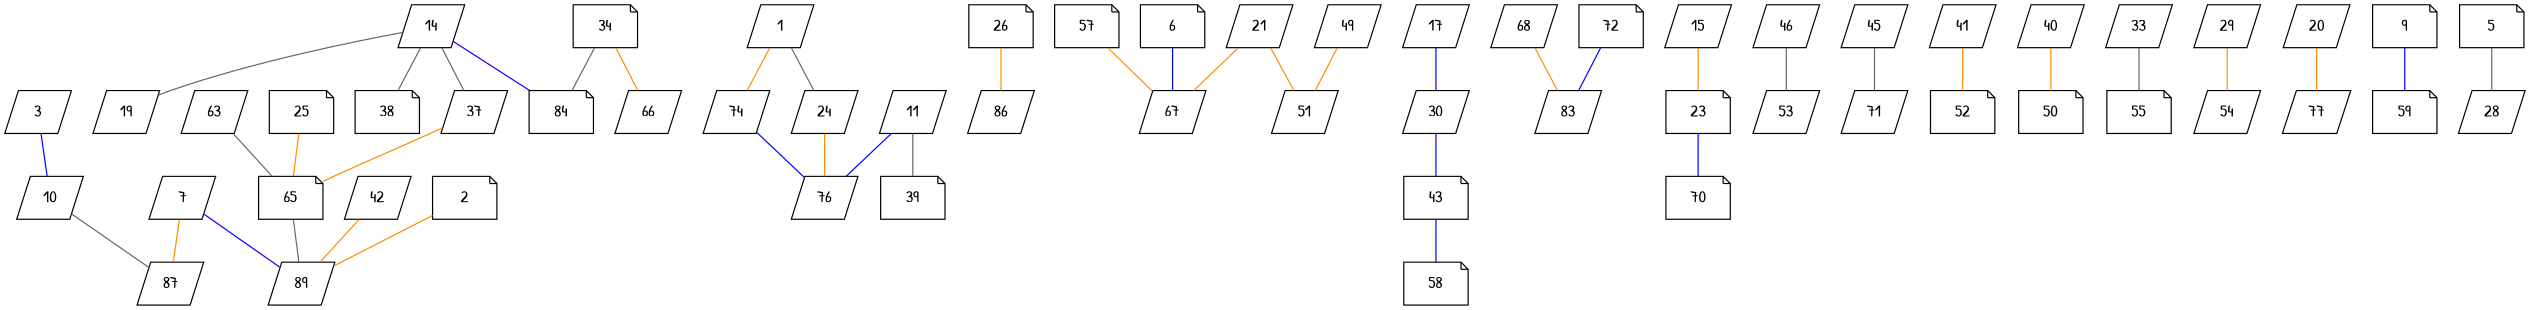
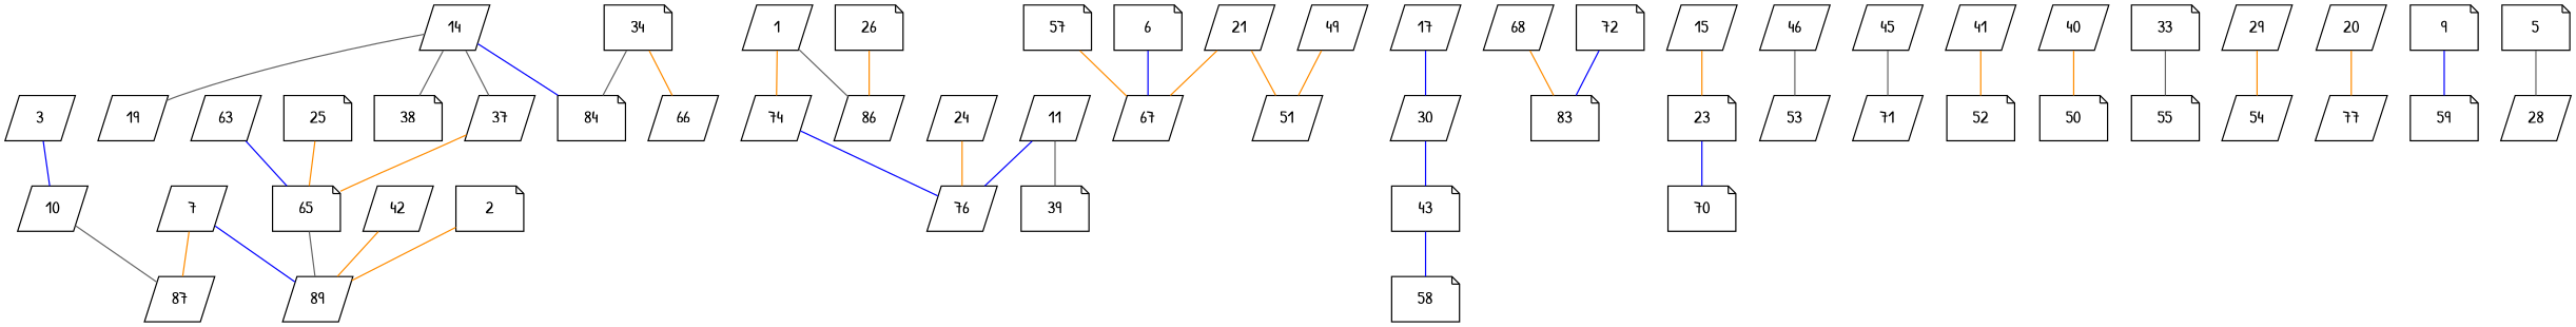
  graph {
    fontname="Patrick Hand"
    node [fontname="Patrick Hand" shape=parallelogram]
    edge [color=darkorange fontname="Patrick Hand"]
    25 [shape=note]
    65 [shape=note]
    89
    37
    42
    10
    87
    14
    38 [shape=note]
    19
    84 [shape=note]
    3
    34 [shape=note]
    66
    63
    7
    2 [shape=note]
    1
    74
    86
    76
    11
    39 [shape=note]
    24
    26 [shape=note]
    n26 [label=67]
    21
    51
    49
    57 [shape=note]
    6 [shape=note]
    43 [shape=note]
    58 [shape=note]
    30
    17
    68
-   83
+   83 [shape=note]
    72 [shape=note]
    23 [shape=note]
    70 [shape=note]
    15
    46
    53
    45
    71
    52 [shape=note]
    41
    50 [shape=note]
    40
    55 [shape=note]
-   33
+   33 [shape=note]
    29
    54
    20
    77
    9 [shape=note]
    59 [shape=note]
    5 [shape=note]
    28
    25 -- 65
    65 -- 89 [color=gray40]
    37 -- 65
    42 -- 89
    10 -- 87 [color=gray40]
    14 -- 37 [color=gray40]
    14 -- 38 [color=gray40]
    14 -- 19 [color=gray40]
    14 -- 84 [color=blue]
    3 -- 10 [color=blue]
    34 -- 84 [color=gray40]
    34 -- 66
-   63 -- 65 [color=gray40]
+   63 -- 65 [color=blue]
    7 -- 89 [color=blue]
    7 -- 87
    2 -- 89
    1 -- 74
-   1 -- 24 [color=gray40]
+   1 -- 86 [color=gray40]
    74 -- 76 [color=blue]
    11 -- 76 [color=blue]
    11 -- 39 [color=gray40]
    24 -- 76
    26 -- 86
    21 -- n26
    21 -- 51
    49 -- 51
    57 -- n26
    6 -- n26 [color=blue]
    43 -- 58 [color=blue]
    30 -- 43 [color=blue]
    17 -- 30 [color=blue]
    68 -- 83
    72 -- 83 [color=blue]
    23 -- 70 [color=blue]
    15 -- 23
    46 -- 53 [color=gray40]
    45 -- 71 [color=gray40]
    41 -- 52
    40 -- 50
    33 -- 55 [color=gray40]
    29 -- 54
    20 -- 77
    9 -- 59 [color=blue]
    5 -- 28 [color=gray40]
  }
